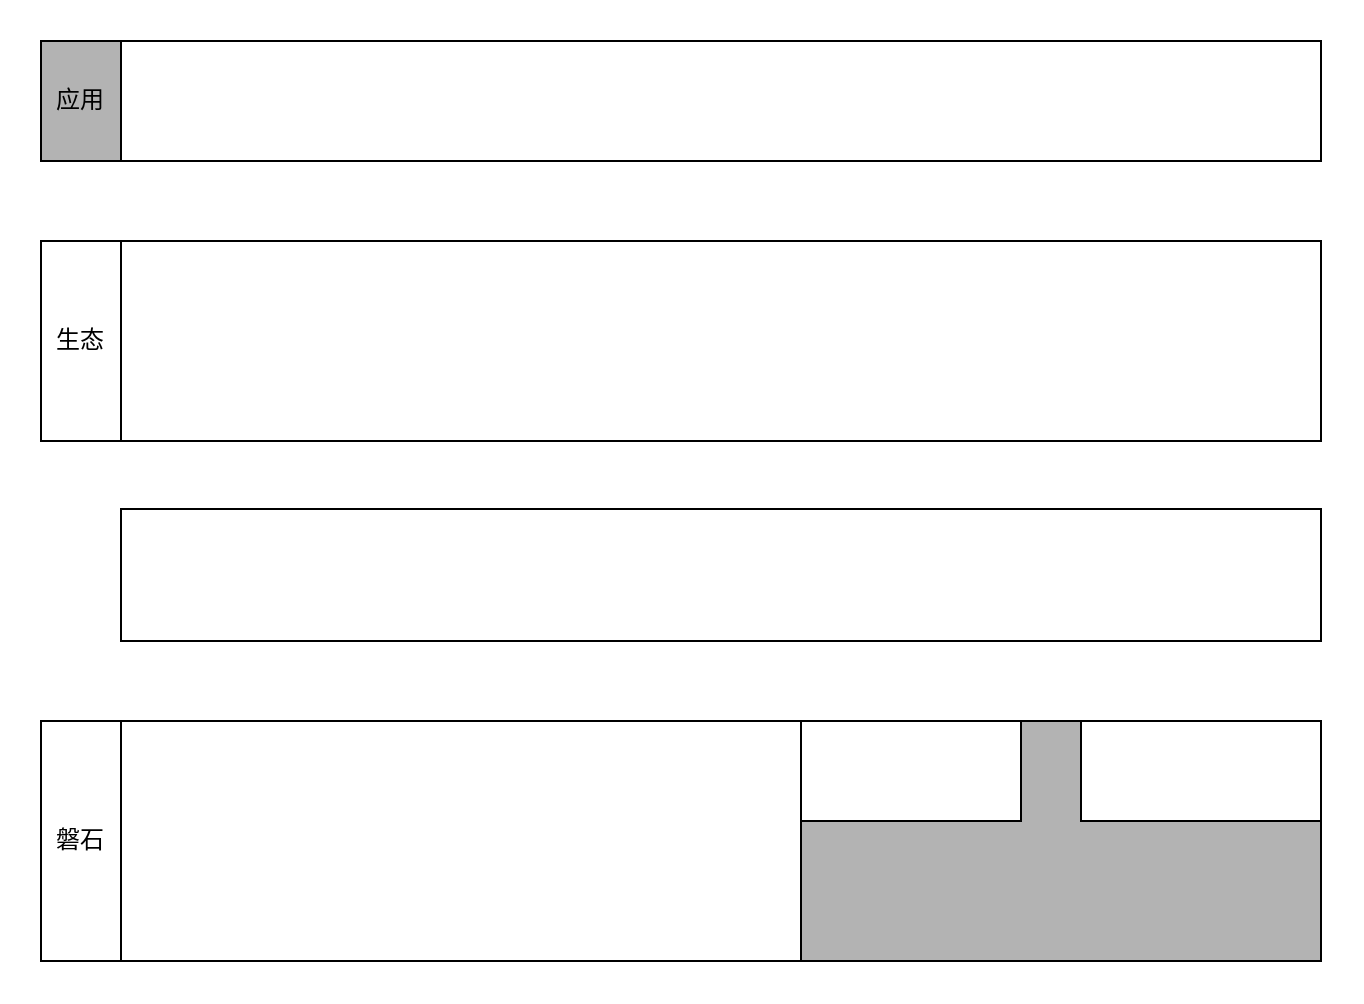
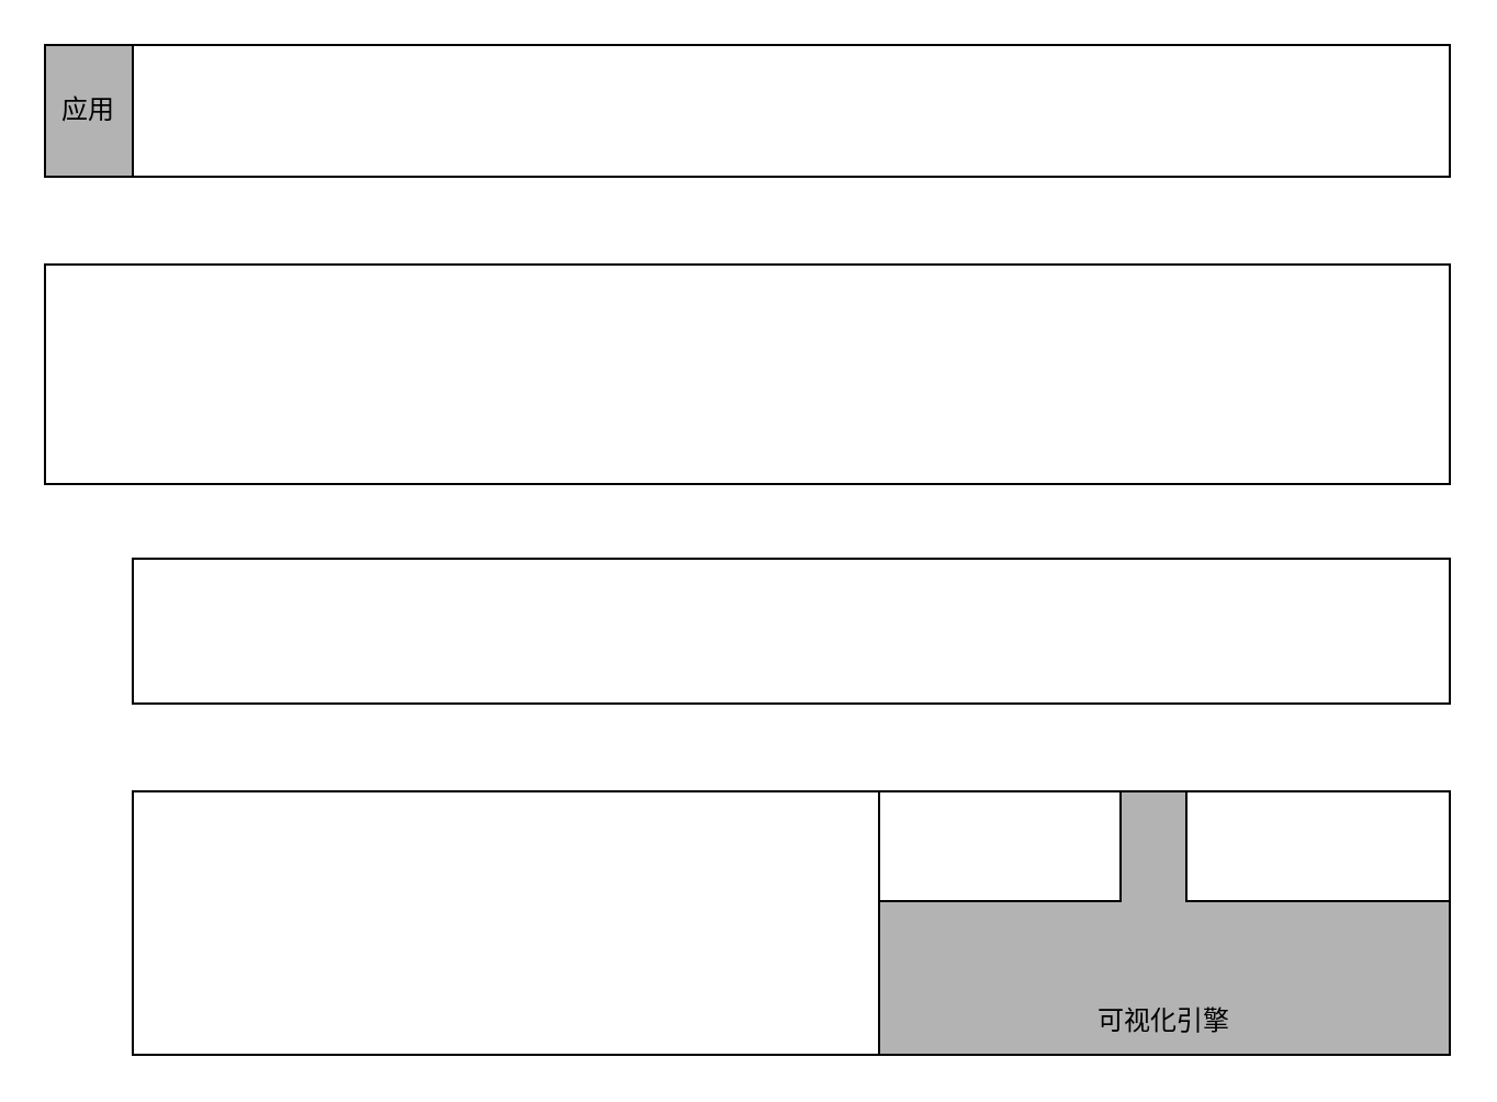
  <mxCell id="0" />
  <mxCell id="1" parent="0" />
  <mxCell id="2" value="" style="rounded=0;whiteSpace=wrap;html=1;" vertex="1" parent="1"><mxGeometry x="60" y="360" width="600" height="120" as="geometry" /></mxCell>
- <mxCell id="3" value="磐石" style="rounded=0;whiteSpace=wrap;html=1;" vertex="1" parent="1"><mxGeometry x="20" y="360" width="40" height="120" as="geometry" /></mxCell>
  <mxCell id="4" value="" style="rounded=0;whiteSpace=wrap;html=1;" vertex="1" parent="1"><mxGeometry x="60" y="254" width="600" height="66" as="geometry" /></mxCell>
  <mxCell id="5" value="" style="rounded=0;whiteSpace=wrap;html=1;" vertex="1" parent="1"><mxGeometry x="20" y="120" width="640" height="100" as="geometry" /></mxCell>
- <mxCell id="6" value="生态" style="rounded=0;whiteSpace=wrap;html=1;" vertex="1" parent="1"><mxGeometry x="20" y="120" width="40" height="100" as="geometry" /></mxCell>
  <mxCell id="7" value="" style="rounded=0;whiteSpace=wrap;html=1;" vertex="1" parent="1"><mxGeometry x="60" y="20" width="600" height="60" as="geometry" /></mxCell>
  <mxCell id="8" value="应用" style="rounded=0;whiteSpace=wrap;html=1;fillColor=#b3b3b3;" vertex="1" parent="1"><mxGeometry x="20" y="20" width="40" height="60" as="geometry" /></mxCell>
  <mxCell id="9" value="" style="rounded=0;whiteSpace=wrap;html=1;fillColor=#B3B3B3;" vertex="1" parent="1"><mxGeometry x="400" y="360" width="260" height="120" as="geometry" /></mxCell>
+ <mxCell id="10" value="可视化引擎" style="text;html=1;strokeColor=none;fillColor=none;align=center;verticalAlign=middle;whiteSpace=wrap;rounded=0;" vertex="1" parent="1"><mxGeometry x="400" y="450" width="260" height="30" as="geometry" /></mxCell>
  <mxCell id="11" value="" style="rounded=0;whiteSpace=wrap;html=1;" vertex="1" parent="1"><mxGeometry x="540" y="360" width="120" height="50" as="geometry" /></mxCell>
  <mxCell id="12" value="" style="rounded=0;whiteSpace=wrap;html=1;" vertex="1" parent="1"><mxGeometry x="400" y="360" width="110" height="50" as="geometry" /></mxCell>
